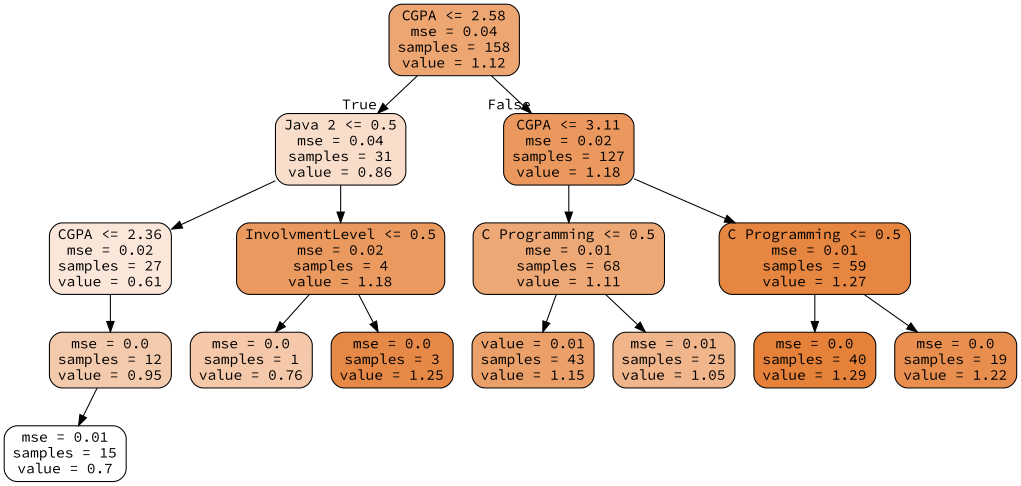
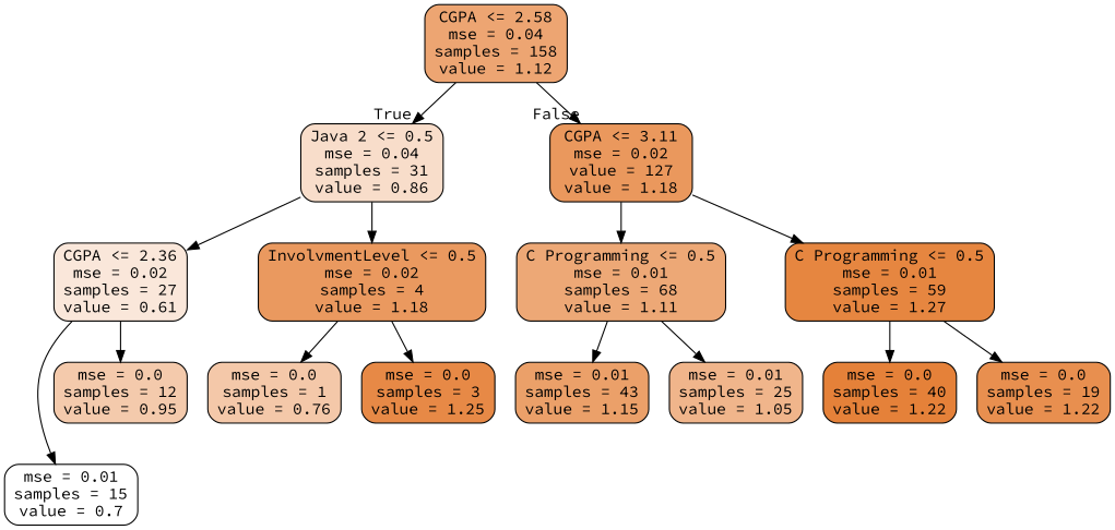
  digraph {
    fontname="Source Code Pro"
    node [color=black fontname="Source Code Pro" shape=box style="filled, rounded"]
    edge [fontname="Source Code Pro"]
    n1 [fillcolor="#eda572" label="CGPA <= 2.58\nmse = 0.04\nsamples = 158\nvalue = 1.12"]
    n2 [fillcolor="#f8ddca" label="Java 2 <= 0.5\nmse = 0.04\nsamples = 31\nvalue = 0.86"]
-   n3 [fillcolor="#ea985d" label="CGPA <= 3.11\nmse = 0.02\nsamples = 127\nvalue = 1.18"]
+   n3 [fillcolor="#ea985d" label="CGPA <= 3.11\nmse = 0.02\nvalue = 127\nvalue = 1.18"]
    n4 [fillcolor="#fae7da" label="CGPA <= 2.36\nmse = 0.02\nsamples = 27\nvalue = 0.61"]
    n5 [fillcolor="#ea995f" label="InvolvmentLevel <= 0.5\nmse = 0.02\nsamples = 4\nvalue = 1.18"]
    n6 [fillcolor="#eda876" label="C Programming <= 0.5\nmse = 0.01\nsamples = 68\nvalue = 1.11"]
    n7 [fillcolor="#e68640" label="C Programming <= 0.5\nmse = 0.01\nsamples = 59\nvalue = 1.27"]
    n8 [fillcolor="#ffffff" label="mse = 0.01\nsamples = 15\nvalue = 0.7"]
    n9 [fillcolor="#f4caac" label="mse = 0.0\nsamples = 12\nvalue = 0.95"]
    n10 [fillcolor="#f4c8a9" label="mse = 0.0\nsamples = 1\nvalue = 0.76"]
    n11 [fillcolor="#e78946" label="mse = 0.0\nsamples = 3\nvalue = 1.25"]
-   n12 [fillcolor="#eba069" label="value = 0.01\nsamples = 43\nvalue = 1.15"]
+   n12 [fillcolor="#eba069" label="mse = 0.01\nsamples = 43\nvalue = 1.15"]
    n13 [fillcolor="#f0b58b" label="mse = 0.01\nsamples = 25\nvalue = 1.05"]
-   n14 [fillcolor="#e58139" label="mse = 0.0\nsamples = 40\nvalue = 1.29"]
+   n14 [fillcolor="#e58139" label="mse = 0.0\nsamples = 40\nvalue = 1.22"]
    n15 [fillcolor="#e88f4f" label="mse = 0.0\nsamples = 19\nvalue = 1.22"]
    n1 -> n2 [headlabel=True labelangle=45 labeldistance=2.5]
    n1 -> n3 [headlabel=False labelangle=-45 labeldistance=2.5]
    n2 -> n4
    n2 -> n5
    n3 -> n6
    n3 -> n7
-   n9 -> n8
+   n4 -> n8
    n4 -> n9
    n5 -> n10
    n5 -> n11
    n6 -> n12
    n6 -> n13
    n7 -> n14
    n7 -> n15
  }
